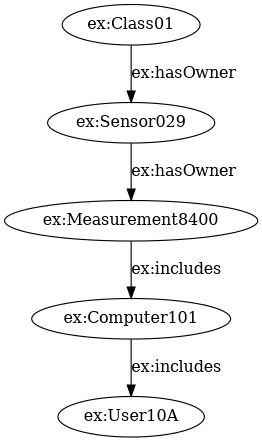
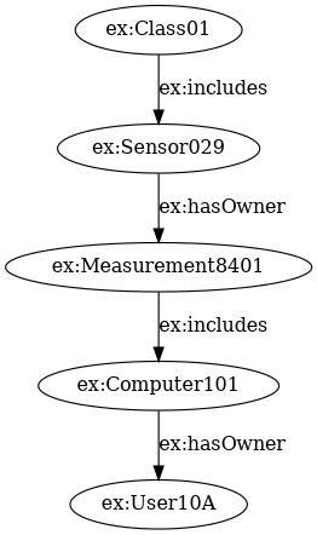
  digraph {
    rankdir=TB
    "ex:Computer101"
    "ex:User10A"
    "ex:Class01"
    "ex:Sensor029"
-   "ex:Measurement8401" [label="ex:Measurement8400"]
-   "ex:Computer101" -> "ex:User10A" [label="ex:includes"]
-   "ex:Class01" -> "ex:Sensor029" [label="ex:hasOwner"]
+   "ex:Measurement8401"
+   "ex:Computer101" -> "ex:User10A" [label="ex:hasOwner"]
+   "ex:Class01" -> "ex:Sensor029" [label="ex:includes"]
    "ex:Sensor029" -> "ex:Measurement8401" [label="ex:hasOwner"]
    "ex:Measurement8401" -> "ex:Computer101" [label="ex:includes"]
  }
